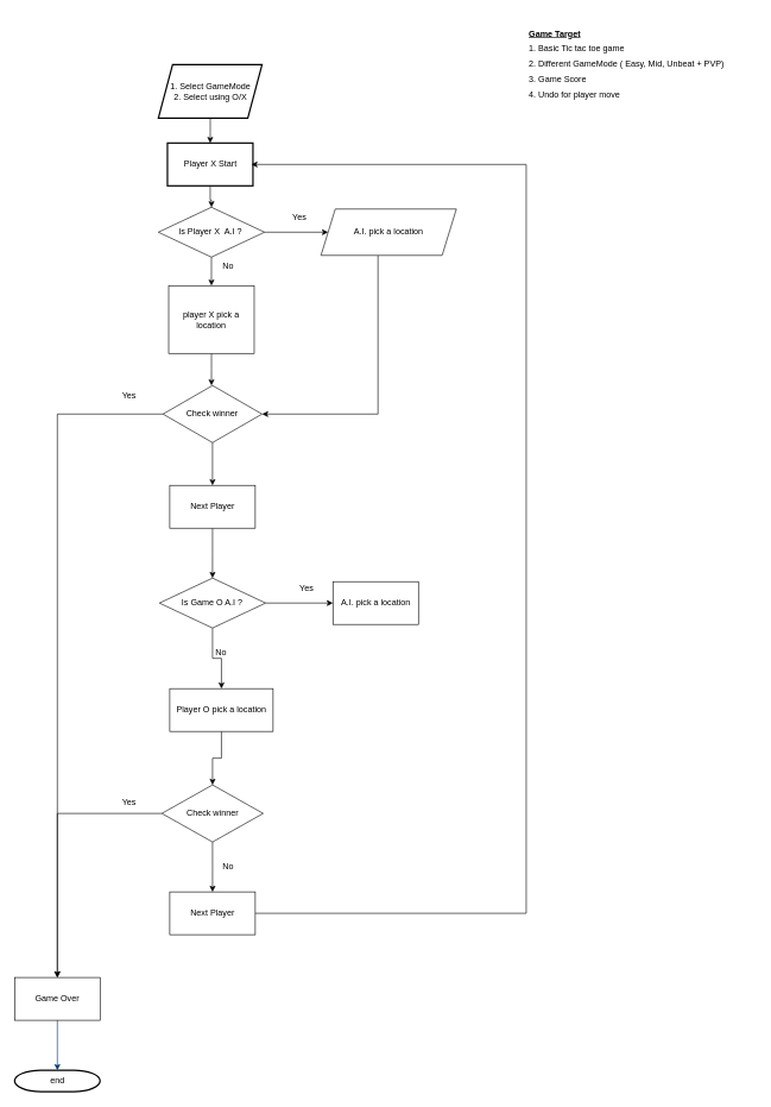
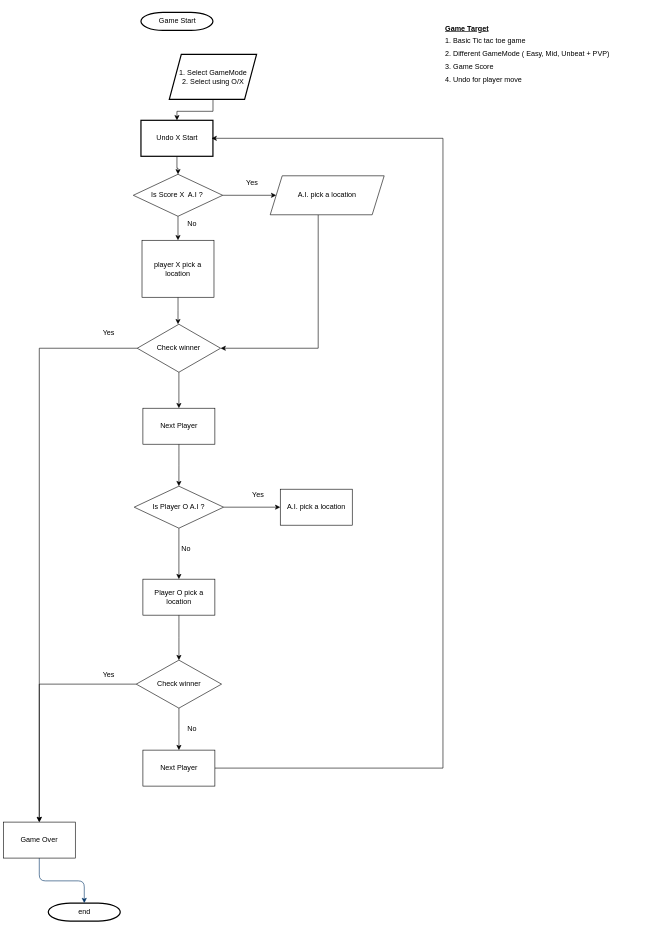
  <mxCell id="0" />
  <mxCell id="1" parent="0" />
- <mxCell id="3" value="end" style="shape=mxgraph.flowchart.terminator;strokeWidth=2;gradientColor=none;gradientDirection=north;fontStyle=0;html=1;" parent="1" vertex="1"><mxGeometry x="20" y="1500" width="120" height="30" as="geometry" /></mxCell>
+ <mxCell id="2" value="Game Start" style="shape=mxgraph.flowchart.terminator;strokeWidth=2;gradientColor=none;gradientDirection=north;fontStyle=0;html=1;" parent="1" vertex="1"><mxGeometry x="234.5" y="20" width="120" height="30" as="geometry" /></mxCell>
+ <mxCell id="3" value="end" style="shape=mxgraph.flowchart.terminator;strokeWidth=2;gradientColor=none;gradientDirection=north;fontStyle=0;html=1;" parent="1" vertex="1"><mxGeometry x="80" y="1505" width="120" height="30" as="geometry" /></mxCell>
  <mxCell id="4" value="" style="edgeStyle=elbowEdgeStyle;elbow=vertical;exitX=0.5;exitY=1;entryX=0.5;entryY=0;entryPerimeter=0;fontStyle=1;strokeColor=#003366;strokeWidth=1;html=1;exitDx=0;exitDy=0;" parent="1" source="20" target="3" edge="1"><mxGeometry width="100" height="100" as="geometry"><mxPoint x="80" y="1480" as="sourcePoint" /><mxPoint x="-140" y="-330" as="targetPoint" /></mxGeometry></mxCell>
  <mxCell id="5" value="&lt;p style=&quot;line-height: 180%;&quot;&gt;&lt;b&gt;&lt;u&gt;Game Target&lt;/u&gt;&lt;/b&gt;&lt;br&gt;1. Basic Tic tac toe game&lt;br&gt;2. Different GameMode ( Easy, Mid, Unbeat + PVP)&lt;br&gt;3. Game Score&lt;br&gt;4. Undo for player move&lt;/p&gt;" style="text;strokeColor=none;align=left;fillColor=none;html=1;verticalAlign=middle;whiteSpace=wrap;rounded=0;" vertex="1" parent="1"><mxGeometry x="740" y="30" width="320" height="120" as="geometry" /></mxCell>
  <mxCell id="6" value="" style="edgeStyle=orthogonalEdgeStyle;rounded=0;orthogonalLoop=1;jettySize=auto;html=1;" edge="1" parent="1" source="8" target="14"><mxGeometry relative="1" as="geometry" /></mxCell>
  <mxCell id="7" value="" style="edgeStyle=orthogonalEdgeStyle;rounded=0;orthogonalLoop=1;jettySize=auto;html=1;" edge="1" parent="1" source="8" target="16"><mxGeometry relative="1" as="geometry" /></mxCell>
- <mxCell id="8" value="Is Player X&amp;nbsp; A.I ?&amp;nbsp;" style="rhombus;whiteSpace=wrap;html=1;" vertex="1" parent="1"><mxGeometry x="221.75" y="290" width="149" height="70" as="geometry" /></mxCell>
+ <mxCell id="8" value="Is Score X&amp;nbsp; A.I ?&amp;nbsp;" style="rhombus;whiteSpace=wrap;html=1;" vertex="1" parent="1"><mxGeometry x="221.75" y="290" width="149" height="70" as="geometry" /></mxCell>
  <mxCell id="9" value="" style="edgeStyle=orthogonalEdgeStyle;rounded=0;orthogonalLoop=1;jettySize=auto;html=1;" edge="1" parent="1" source="10" target="12"><mxGeometry relative="1" as="geometry" /></mxCell>
- <mxCell id="10" value="1. Select GameMode&lt;br&gt;2. Select using O/X" style="shape=parallelogram;perimeter=parallelogramPerimeter;whiteSpace=wrap;html=1;fixedSize=1;strokeWidth=2;gradientColor=none;gradientDirection=north;fontStyle=0;" vertex="1" parent="1"><mxGeometry x="221.75" y="90" width="145.5" height="75" as="geometry" /></mxCell>
+ <mxCell id="10" value="1. Select GameMode&lt;br&gt;2. Select using O/X" style="shape=parallelogram;perimeter=parallelogramPerimeter;whiteSpace=wrap;html=1;fixedSize=1;strokeWidth=2;gradientColor=none;gradientDirection=north;fontStyle=0;" vertex="1" parent="1"><mxGeometry x="281.75" y="90" width="145.5" height="75" as="geometry" /></mxCell>
  <mxCell id="11" value="" style="edgeStyle=orthogonalEdgeStyle;rounded=0;orthogonalLoop=1;jettySize=auto;html=1;" edge="1" parent="1" source="12" target="8"><mxGeometry relative="1" as="geometry" /></mxCell>
- <mxCell id="12" value="Player X Start" style="whiteSpace=wrap;html=1;strokeWidth=2;gradientColor=none;gradientDirection=north;fontStyle=0;" vertex="1" parent="1"><mxGeometry x="234.5" y="200" width="120" height="60" as="geometry" /></mxCell>
+ <mxCell id="12" value="Undo X Start" style="whiteSpace=wrap;html=1;strokeWidth=2;gradientColor=none;gradientDirection=north;fontStyle=0;" vertex="1" parent="1"><mxGeometry x="234.5" y="200" width="120" height="60" as="geometry" /></mxCell>
  <mxCell id="13" value="" style="edgeStyle=orthogonalEdgeStyle;rounded=0;orthogonalLoop=1;jettySize=auto;html=1;" edge="1" parent="1" source="14"><mxGeometry relative="1" as="geometry"><mxPoint x="296.25" y="540" as="targetPoint" /></mxGeometry></mxCell>
  <mxCell id="14" value="player X pick a location" style="whiteSpace=wrap;html=1;" vertex="1" parent="1"><mxGeometry x="236.25" y="400" width="120" height="95" as="geometry" /></mxCell>
  <mxCell id="15" style="edgeStyle=orthogonalEdgeStyle;rounded=0;orthogonalLoop=1;jettySize=auto;html=1;entryX=1;entryY=0.5;entryDx=0;entryDy=0;" edge="1" parent="1" source="16" target="19"><mxGeometry relative="1" as="geometry"><mxPoint x="356.25" y="585" as="targetPoint" /><Array as="points"><mxPoint x="530" y="580" /></Array></mxGeometry></mxCell>
  <mxCell id="16" value="A.I. pick a location" style="shape=parallelogram;perimeter=parallelogramPerimeter;whiteSpace=wrap;html=1;fixedSize=1;" vertex="1" parent="1"><mxGeometry x="450" y="292.5" width="190" height="65" as="geometry" /></mxCell>
  <mxCell id="17" value="" style="edgeStyle=orthogonalEdgeStyle;rounded=0;orthogonalLoop=1;jettySize=auto;html=1;" edge="1" parent="1" source="19" target="20"><mxGeometry relative="1" as="geometry" /></mxCell>
  <mxCell id="18" value="" style="edgeStyle=orthogonalEdgeStyle;rounded=0;orthogonalLoop=1;jettySize=auto;html=1;" edge="1" parent="1" source="19" target="23"><mxGeometry relative="1" as="geometry" /></mxCell>
  <mxCell id="19" value="Check winner" style="rhombus;whiteSpace=wrap;html=1;" vertex="1" parent="1"><mxGeometry x="228.25" y="540" width="139" height="80" as="geometry" /></mxCell>
- <mxCell id="20" value="Game Over" style="whiteSpace=wrap;html=1;" vertex="1" parent="1"><mxGeometry x="20" y="1370" width="120" height="60" as="geometry" /></mxCell>
+ <mxCell id="20" value="Game Over" style="whiteSpace=wrap;html=1;" vertex="1" parent="1"><mxGeometry x="5" y="1370" width="120" height="60" as="geometry" /></mxCell>
  <mxCell id="21" value="Yes" style="text;strokeColor=none;align=center;fillColor=none;html=1;verticalAlign=middle;whiteSpace=wrap;rounded=0;" vertex="1" parent="1"><mxGeometry x="151" y="540" width="60" height="30" as="geometry" /></mxCell>
  <mxCell id="22" value="" style="edgeStyle=orthogonalEdgeStyle;rounded=0;orthogonalLoop=1;jettySize=auto;html=1;" edge="1" parent="1" source="23"><mxGeometry relative="1" as="geometry"><mxPoint x="297.75" y="810" as="targetPoint" /></mxGeometry></mxCell>
  <mxCell id="23" value="Next Player" style="whiteSpace=wrap;html=1;" vertex="1" parent="1"><mxGeometry x="237.75" y="680" width="120" height="60" as="geometry" /></mxCell>
  <mxCell id="24" value="" style="edgeStyle=orthogonalEdgeStyle;rounded=0;orthogonalLoop=1;jettySize=auto;html=1;" edge="1" parent="1" source="26" target="29"><mxGeometry relative="1" as="geometry" /></mxCell>
  <mxCell id="25" value="" style="edgeStyle=orthogonalEdgeStyle;rounded=0;orthogonalLoop=1;jettySize=auto;html=1;" edge="1" parent="1" source="26" target="32"><mxGeometry relative="1" as="geometry" /></mxCell>
- <mxCell id="26" value="Is Game O A.I ?" style="rhombus;whiteSpace=wrap;html=1;" vertex="1" parent="1"><mxGeometry x="223.25" y="810" width="149" height="70" as="geometry" /></mxCell>
+ <mxCell id="26" value="Is Player O A.I ?" style="rhombus;whiteSpace=wrap;html=1;" vertex="1" parent="1"><mxGeometry x="223.25" y="810" width="149" height="70" as="geometry" /></mxCell>
  <mxCell id="27" value="Yes" style="text;strokeColor=none;align=center;fillColor=none;html=1;verticalAlign=middle;whiteSpace=wrap;rounded=0;" vertex="1" parent="1"><mxGeometry x="390" y="290" width="60" height="30" as="geometry" /></mxCell>
  <mxCell id="28" value="No" style="text;strokeColor=none;align=center;fillColor=none;html=1;verticalAlign=middle;whiteSpace=wrap;rounded=0;" vertex="1" parent="1"><mxGeometry x="290" y="357.5" width="60" height="30" as="geometry" /></mxCell>
  <mxCell id="29" value="A.I. pick a location" style="whiteSpace=wrap;html=1;" vertex="1" parent="1"><mxGeometry x="466.75" y="815" width="120" height="60" as="geometry" /></mxCell>
  <mxCell id="30" value="Yes" style="text;strokeColor=none;align=center;fillColor=none;html=1;verticalAlign=middle;whiteSpace=wrap;rounded=0;" vertex="1" parent="1"><mxGeometry x="400" y="810" width="60" height="30" as="geometry" /></mxCell>
  <mxCell id="31" value="" style="edgeStyle=orthogonalEdgeStyle;rounded=0;orthogonalLoop=1;jettySize=auto;html=1;" edge="1" parent="1" source="32" target="36"><mxGeometry relative="1" as="geometry" /></mxCell>
- <mxCell id="32" value="Player O pick a location" style="whiteSpace=wrap;html=1;" vertex="1" parent="1"><mxGeometry x="237.75" y="965" width="145" height="60" as="geometry" /></mxCell>
+ <mxCell id="32" value="Player O pick a location" style="whiteSpace=wrap;html=1;" vertex="1" parent="1"><mxGeometry x="237.75" y="965" width="120" height="60" as="geometry" /></mxCell>
  <mxCell id="33" value="No" style="text;strokeColor=none;align=center;fillColor=none;html=1;verticalAlign=middle;whiteSpace=wrap;rounded=0;" vertex="1" parent="1"><mxGeometry x="279.5" y="900" width="60" height="30" as="geometry" /></mxCell>
  <mxCell id="34" value="" style="edgeStyle=orthogonalEdgeStyle;rounded=0;orthogonalLoop=1;jettySize=auto;html=1;" edge="1" parent="1" source="36" target="38"><mxGeometry relative="1" as="geometry" /></mxCell>
  <mxCell id="35" style="edgeStyle=orthogonalEdgeStyle;rounded=0;orthogonalLoop=1;jettySize=auto;html=1;entryX=0.5;entryY=0;entryDx=0;entryDy=0;" edge="1" parent="1" source="36" target="20"><mxGeometry relative="1" as="geometry" /></mxCell>
  <mxCell id="36" value="Check winner" style="rhombus;whiteSpace=wrap;html=1;" vertex="1" parent="1"><mxGeometry x="226.63" y="1100" width="142.25" height="80" as="geometry" /></mxCell>
  <mxCell id="37" style="edgeStyle=orthogonalEdgeStyle;rounded=0;orthogonalLoop=1;jettySize=auto;html=1;exitX=1;exitY=0.5;exitDx=0;exitDy=0;entryX=1;entryY=0.25;entryDx=0;entryDy=0;" edge="1" parent="1" source="38"><mxGeometry relative="1" as="geometry"><mxPoint x="352.25" y="230" as="targetPoint" /><mxPoint x="354" y="1300" as="sourcePoint" /><Array as="points"><mxPoint x="738" y="1280" /><mxPoint x="738" y="230" /></Array></mxGeometry></mxCell>
  <mxCell id="38" value="Next Player" style="whiteSpace=wrap;html=1;" vertex="1" parent="1"><mxGeometry x="237.76" y="1250" width="120" height="60" as="geometry" /></mxCell>
  <mxCell id="39" value="No" style="text;strokeColor=none;align=center;fillColor=none;html=1;verticalAlign=middle;whiteSpace=wrap;rounded=0;" vertex="1" parent="1"><mxGeometry x="290" y="1200" width="60" height="30" as="geometry" /></mxCell>
  <mxCell id="40" value="Yes" style="text;strokeColor=none;align=center;fillColor=none;html=1;verticalAlign=middle;whiteSpace=wrap;rounded=0;" vertex="1" parent="1"><mxGeometry x="151" y="1110" width="60" height="30" as="geometry" /></mxCell>
